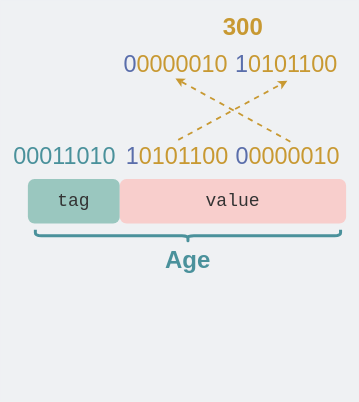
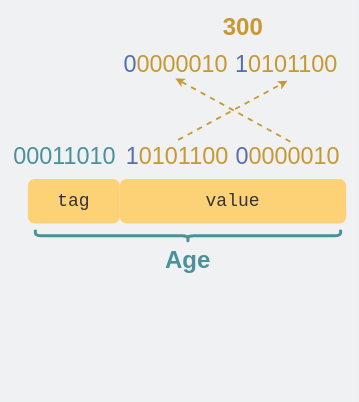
  <mxCell id="0" />
  <mxCell id="1" parent="0" />
- <mxCell id="2" value="&lt;div style=&quot;font-family: Menlo, Monaco, &amp;quot;Courier New&amp;quot;, monospace; line-height: 24px;&quot;&gt;&lt;div style=&quot;&quot;&gt;&lt;font color=&quot;#333333&quot; style=&quot;font-size: 30px;&quot;&gt;tag&lt;/font&gt;&lt;/div&gt;&lt;/div&gt;" style="rounded=1;whiteSpace=wrap;html=1;strokeWidth=5;fontSize=30;strokeColor=none;fillColor=#9AC7BF;align=center;" parent="1" vertex="1"><mxGeometry x="46" y="298" width="153.36" height="74" as="geometry" /></mxCell>
- <mxCell id="3" value="&lt;div style=&quot;font-family: Menlo, Monaco, &amp;quot;Courier New&amp;quot;, monospace; line-height: 24px;&quot;&gt;&lt;div style=&quot;&quot;&gt;&lt;font color=&quot;#333333&quot; style=&quot;font-size: 30px;&quot;&gt;value&lt;/font&gt;&lt;/div&gt;&lt;/div&gt;" style="rounded=1;whiteSpace=wrap;html=1;strokeWidth=5;fontSize=30;strokeColor=none;fillColor=#f8cecc;align=center;" parent="1" vertex="1"><mxGeometry x="199.36" y="298" width="377.64" height="74" as="geometry" /></mxCell>
+ <mxCell id="2" value="&lt;div style=&quot;font-family: Menlo, Monaco, &amp;quot;Courier New&amp;quot;, monospace; line-height: 24px;&quot;&gt;&lt;div style=&quot;&quot;&gt;&lt;font color=&quot;#333333&quot; style=&quot;font-size: 30px;&quot;&gt;tag&lt;/font&gt;&lt;/div&gt;&lt;/div&gt;" style="rounded=1;whiteSpace=wrap;html=1;strokeWidth=5;fontSize=30;strokeColor=none;fillColor=#fdd276;align=center;" parent="1" vertex="1"><mxGeometry x="46" y="298" width="153.36" height="74" as="geometry" /></mxCell>
+ <mxCell id="3" value="&lt;div style=&quot;font-family: Menlo, Monaco, &amp;quot;Courier New&amp;quot;, monospace; line-height: 24px;&quot;&gt;&lt;div style=&quot;&quot;&gt;&lt;font color=&quot;#333333&quot; style=&quot;font-size: 30px;&quot;&gt;value&lt;/font&gt;&lt;/div&gt;&lt;/div&gt;" style="rounded=1;whiteSpace=wrap;html=1;strokeWidth=5;fontSize=30;strokeColor=none;fillColor=#FDD276;align=center;" parent="1" vertex="1"><mxGeometry x="199.36" y="298" width="377.64" height="74" as="geometry" /></mxCell>
  <mxCell id="4" value="&lt;font color=&quot;#4a919b&quot; size=&quot;1&quot; style=&quot;&quot;&gt;&lt;b style=&quot;font-size: 40px;&quot;&gt;Age&lt;/b&gt;&lt;/font&gt;" style="text;html=1;strokeColor=none;fillColor=none;align=center;verticalAlign=middle;whiteSpace=wrap;rounded=0;" parent="1" vertex="1"><mxGeometry x="235.91" y="409" width="154" height="46" as="geometry" /></mxCell>
  <mxCell id="5" value="" style="shape=curlyBracket;whiteSpace=wrap;html=1;rounded=1;labelPosition=left;verticalLabelPosition=middle;align=right;verticalAlign=middle;rotation=-90;strokeWidth=5;strokeColor=#4A919B;" parent="1" vertex="1"><mxGeometry x="303.12" y="138" width="20" height="509.24" as="geometry" /></mxCell>
  <mxCell id="6" value="&lt;div style=&quot;&quot;&gt;&lt;font style=&quot;font-size: 39px;&quot; color=&quot;#4a919b&quot;&gt;00011010&lt;/font&gt;&lt;br&gt;&lt;/div&gt;" style="text;html=1;strokeColor=none;fillColor=none;align=left;verticalAlign=middle;whiteSpace=wrap;rounded=0;" parent="1" vertex="1"><mxGeometry x="20" y="200.51" width="186" height="121" as="geometry" /></mxCell>
  <mxCell id="7" value="&lt;font color=&quot;#c89932&quot; size=&quot;1&quot; style=&quot;&quot;&gt;&lt;b style=&quot;font-size: 40px;&quot;&gt;300&lt;/b&gt;&lt;/font&gt;" style="text;html=1;strokeColor=none;fillColor=none;align=center;verticalAlign=middle;whiteSpace=wrap;rounded=0;" parent="1" vertex="1"><mxGeometry x="328.12" y="20" width="154" height="46" as="geometry" /></mxCell>
  <mxCell id="8" value="&lt;div style=&quot;&quot;&gt;&lt;font color=&quot;#5a6eab&quot; style=&quot;font-size: 39px;&quot;&gt;1&lt;/font&gt;&lt;font color=&quot;#c89932&quot; style=&quot;font-size: 39px;&quot;&gt;0101100&lt;/font&gt;&lt;br&gt;&lt;/div&gt;" style="text;html=1;strokeColor=none;fillColor=none;align=left;verticalAlign=middle;whiteSpace=wrap;rounded=0;" vertex="1" parent="1"><mxGeometry x="208" y="232.51" width="177.82" height="57" as="geometry" /></mxCell>
  <mxCell id="9" value="&lt;div style=&quot;&quot;&gt;&lt;font color=&quot;#5a6eab&quot; style=&quot;font-size: 39px;&quot;&gt;0&lt;/font&gt;&lt;font color=&quot;#c89932&quot; style=&quot;font-size: 39px;&quot;&gt;0000010&lt;/font&gt;&lt;br&gt;&lt;/div&gt;" style="text;html=1;strokeColor=none;fillColor=none;align=left;verticalAlign=middle;whiteSpace=wrap;rounded=0;" vertex="1" parent="1"><mxGeometry x="391" y="235.51" width="186" height="51" as="geometry" /></mxCell>
  <mxCell id="10" value="&lt;div style=&quot;&quot;&gt;&lt;font color=&quot;#5a6eab&quot; style=&quot;font-size: 39px;&quot;&gt;1&lt;/font&gt;&lt;font color=&quot;#c89932&quot; style=&quot;font-size: 39px;&quot;&gt;0101100&lt;/font&gt;&lt;br&gt;&lt;/div&gt;" style="text;html=1;strokeColor=none;fillColor=none;align=left;verticalAlign=middle;whiteSpace=wrap;rounded=0;" vertex="1" parent="1"><mxGeometry x="390.12" y="77" width="177.82" height="57" as="geometry" /></mxCell>
  <mxCell id="11" value="&lt;div style=&quot;&quot;&gt;&lt;font color=&quot;#5a6eab&quot; style=&quot;font-size: 39px;&quot;&gt;0&lt;/font&gt;&lt;font color=&quot;#c89932&quot; style=&quot;font-size: 39px;&quot;&gt;0000010&lt;/font&gt;&lt;br&gt;&lt;/div&gt;" style="text;html=1;strokeColor=none;fillColor=none;align=left;verticalAlign=middle;whiteSpace=wrap;rounded=0;" vertex="1" parent="1"><mxGeometry x="203.91" y="80" width="186" height="51" as="geometry" /></mxCell>
  <mxCell id="12" value="" style="endArrow=classic;html=1;rounded=0;entryX=0.5;entryY=1;entryDx=0;entryDy=0;exitX=0.5;exitY=0;exitDx=0;exitDy=0;strokeColor=#C89932;dashed=1;strokeWidth=3;" edge="1" parent="1" source="8" target="10"><mxGeometry width="50" height="50" relative="1" as="geometry"><mxPoint x="313" y="232.51" as="sourcePoint" /><mxPoint x="426" y="146.51" as="targetPoint" /></mxGeometry></mxCell>
  <mxCell id="13" value="" style="endArrow=classic;html=1;rounded=0;exitX=0.5;exitY=0;exitDx=0;exitDy=0;entryX=0.475;entryY=0.98;entryDx=0;entryDy=0;entryPerimeter=0;strokeColor=#C89932;dashed=1;strokeWidth=3;" edge="1" parent="1" source="9" target="11"><mxGeometry width="50" height="50" relative="1" as="geometry"><mxPoint x="491" y="221" as="sourcePoint" /><mxPoint x="541" y="171" as="targetPoint" /></mxGeometry></mxCell>
